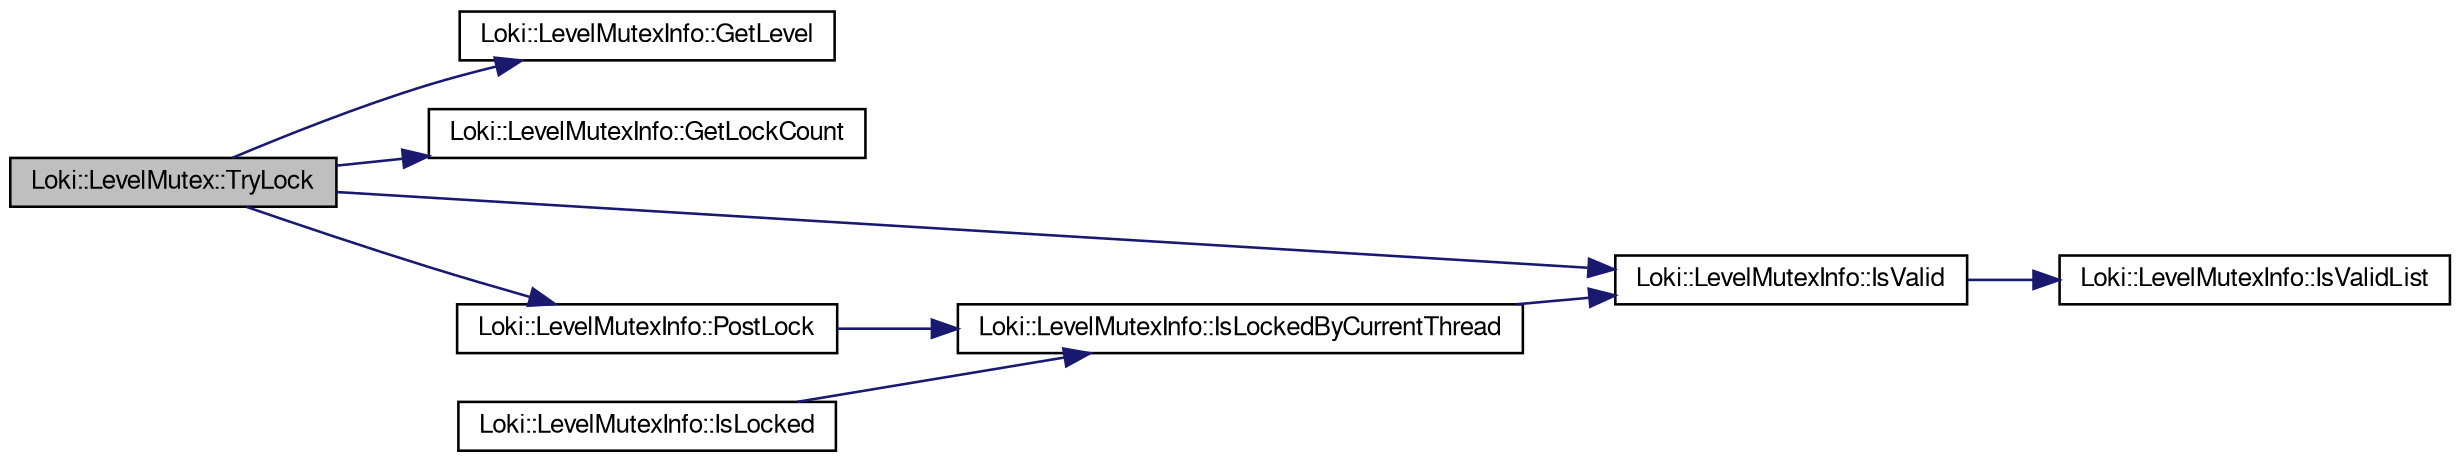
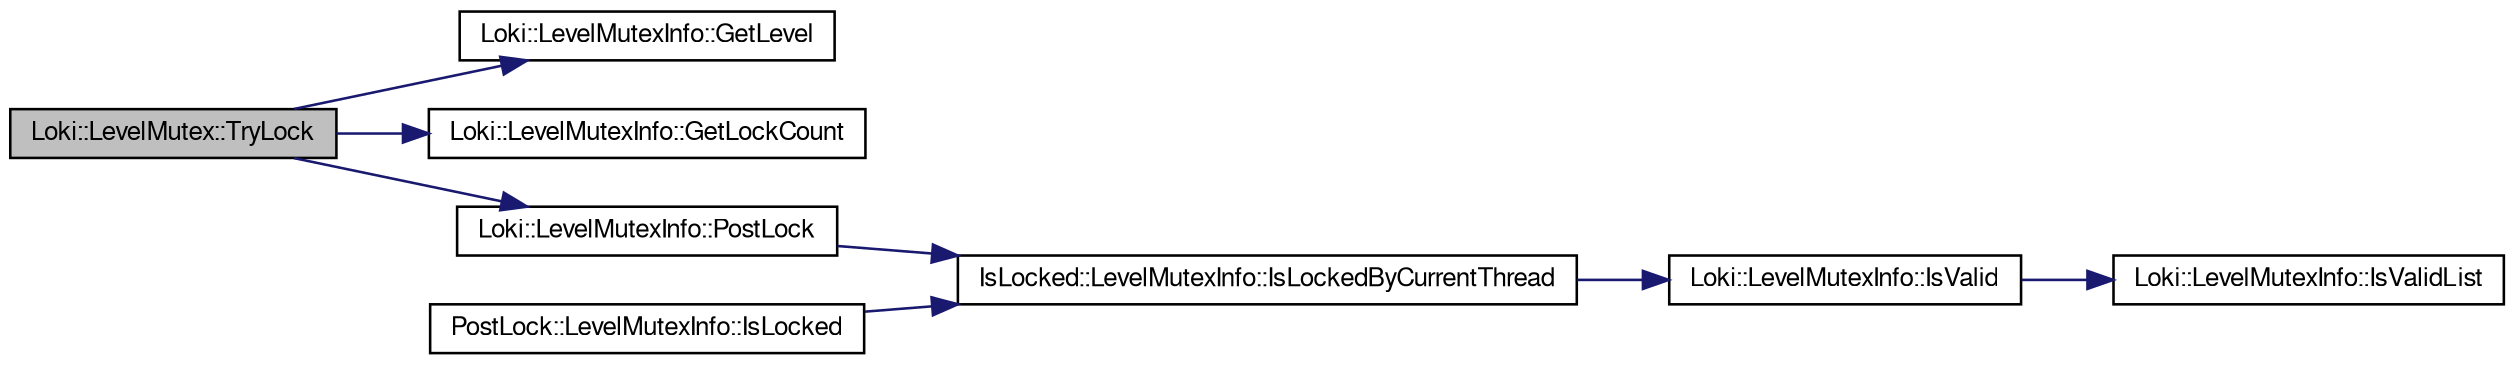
  digraph {
    rankdir=LR
    node [color=black fontname=FreeSans fontsize=10 shape=record]
    edge [color=midnightblue fontname=FreeSans fontsize=10 labelfontname=FreeSans labelfontsize=10 style=solid]
    n1 [fillcolor=grey75 fontcolor=black height=0.2 label="Loki::LevelMutex::TryLock" style=filled width=0.4]
    n2 [height=0.2 label="Loki::LevelMutexInfo::GetLevel" width=0.4]
    n3 [height=0.2 label="Loki::LevelMutexInfo::GetLockCount" width=0.4]
    n4 [height=0.2 label="Loki::LevelMutexInfo::IsValid" width=0.4]
    n5 [height=0.2 label="Loki::LevelMutexInfo::PostLock" width=0.4]
    n6 [height=0.2 label="Loki::LevelMutexInfo::IsValidList" width=0.4]
-   n7 [height=0.2 label="Loki::LevelMutexInfo::IsLockedByCurrentThread" width=0.4]
-   n8 [height=0.2 label="Loki::LevelMutexInfo::IsLocked" width=0.4]
+   n7 [height=0.2 label="IsLocked::LevelMutexInfo::IsLockedByCurrentThread" width=0.4]
+   n8 [height=0.2 label="PostLock::LevelMutexInfo::IsLocked" width=0.4]
    n1 -> n2
    n1 -> n3
-   n1 -> n4
    n1 -> n5
    n4 -> n6
    n5 -> n7
    n7 -> n4
    n8 -> n7
  }
